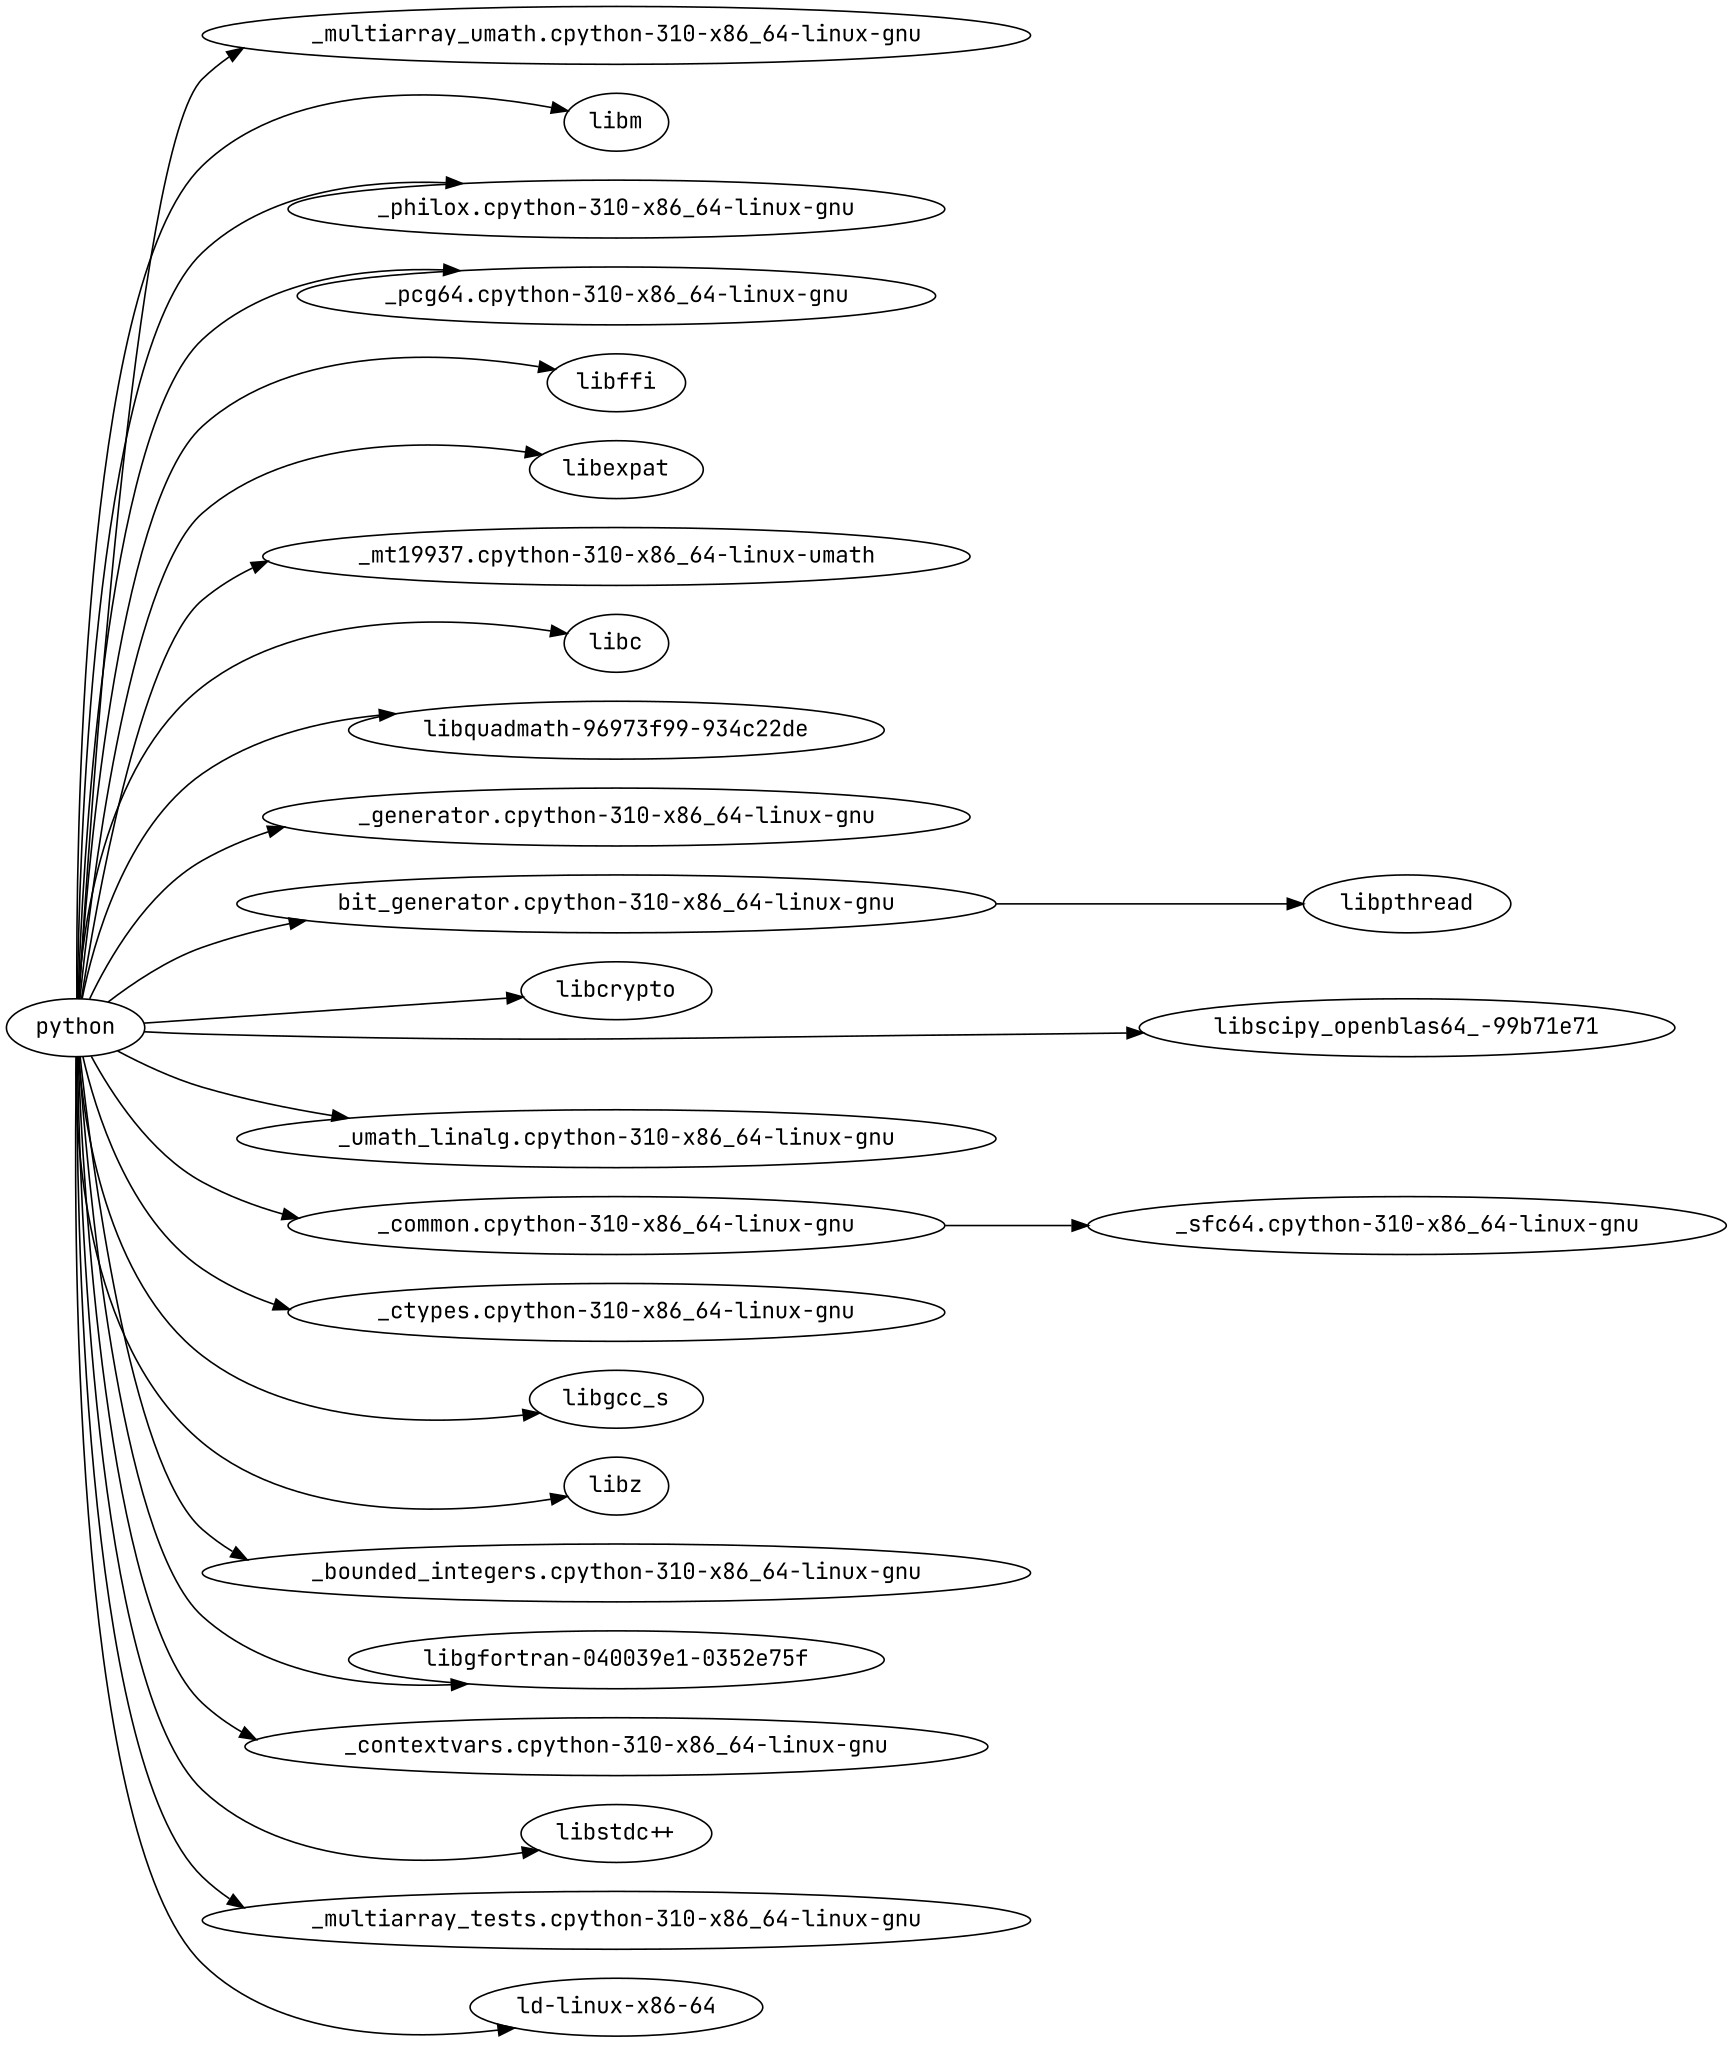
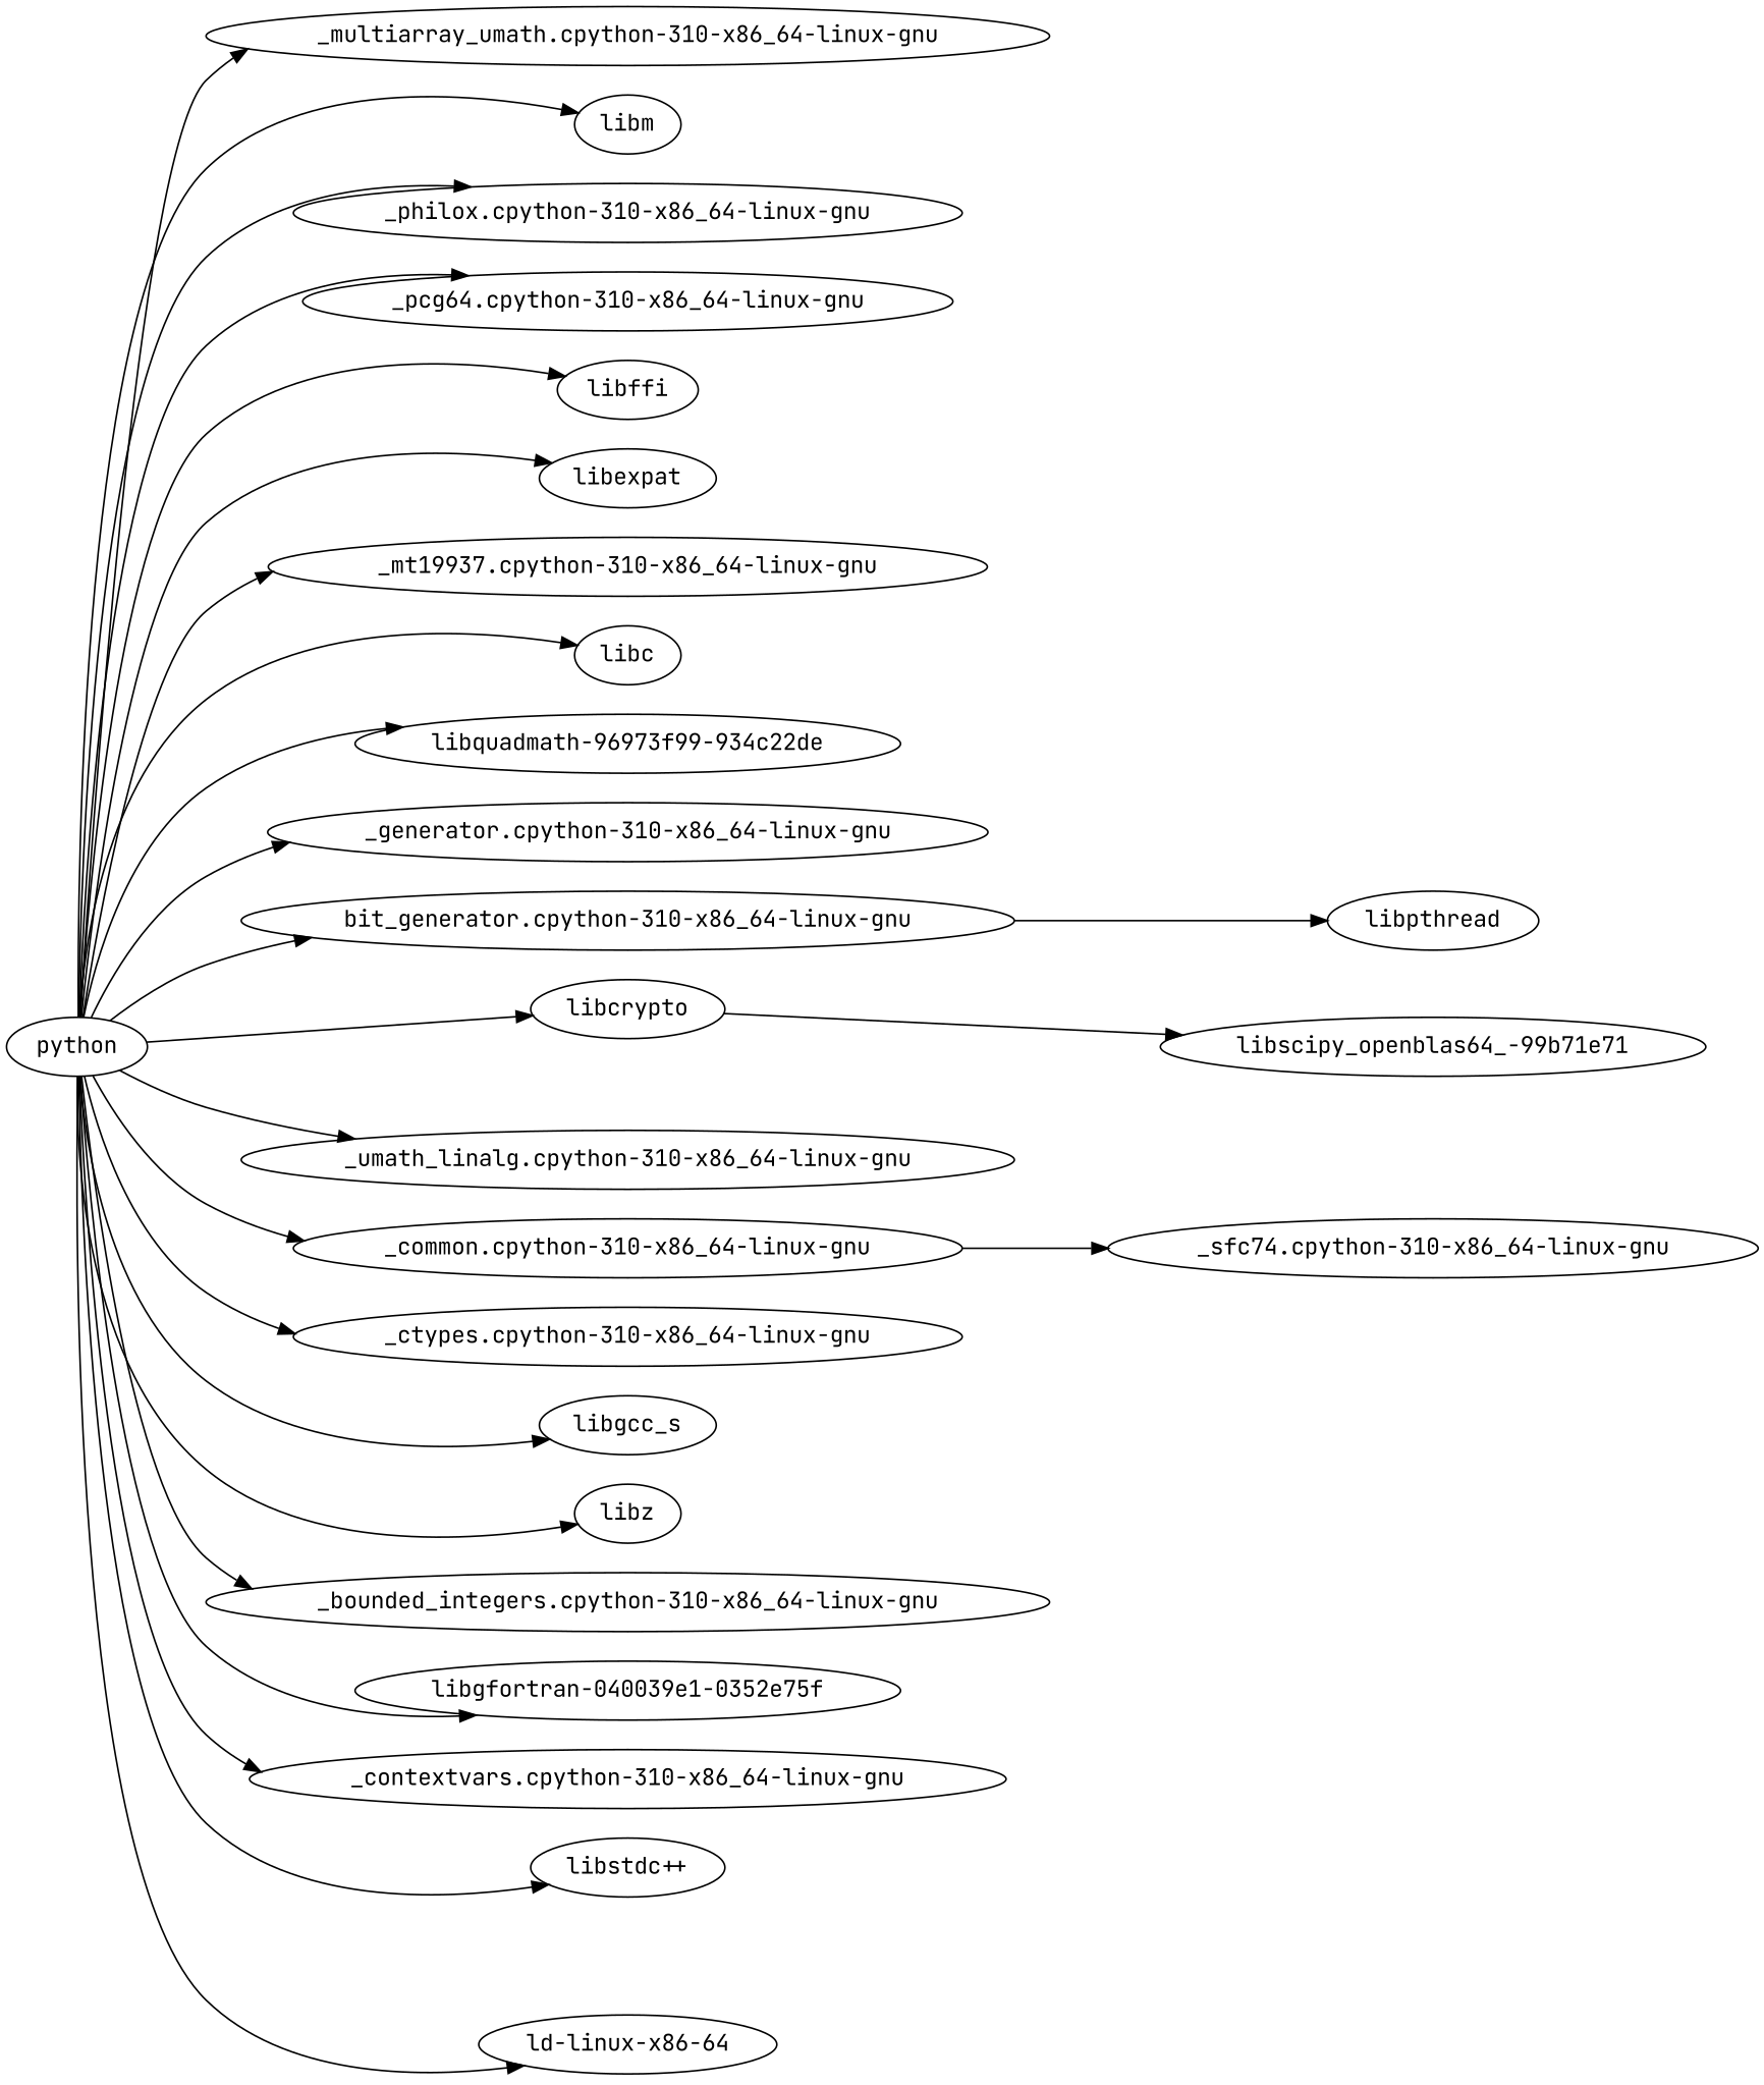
  digraph {
    fontname="JetBrains Mono"
    rankdir=LR
    node [fontname="JetBrains Mono"]
    edge [fontname="JetBrains Mono"]
    python
    "_multiarray_umath.cpython-310-x86_64-linux-gnu"
    libm
    "_philox.cpython-310-x86_64-linux-gnu"
    "_pcg64.cpython-310-x86_64-linux-gnu"
    libffi
    libexpat
-   "_mt19937.cpython-310-x86_64-linux-gnu" [label="_mt19937.cpython-310-x86_64-linux-umath"]
+   "_mt19937.cpython-310-x86_64-linux-gnu"
    libc
    "libquadmath-96973f99-934c22de"
    "_generator.cpython-310-x86_64-linux-gnu"
    libcrypto
    "bit_generator.cpython-310-x86_64-linux-gnu"
    "_common.cpython-310-x86_64-linux-gnu"
    "_umath_linalg.cpython-310-x86_64-linux-gnu"
    "libscipy_openblas64_-99b71e71"
    "_ctypes.cpython-310-x86_64-linux-gnu"
    libgcc_s
    libz
    "_bounded_integers.cpython-310-x86_64-linux-gnu"
    "libgfortran-040039e1-0352e75f"
    "_contextvars.cpython-310-x86_64-linux-gnu"
    "libstdc++"
-   "_multiarray_tests.cpython-310-x86_64-linux-gnu"
    "ld-linux-x86-64"
    libpthread
-   "_sfc64.cpython-310-x86_64-linux-gnu"
+   "_sfc64.cpython-310-x86_64-linux-gnu" [label="_sfc74.cpython-310-x86_64-linux-gnu"]
    python -> "_multiarray_umath.cpython-310-x86_64-linux-gnu"
    python -> libm
    python -> "_philox.cpython-310-x86_64-linux-gnu"
    python -> "_pcg64.cpython-310-x86_64-linux-gnu"
    python -> libffi
    python -> libexpat
    python -> "_mt19937.cpython-310-x86_64-linux-gnu"
    python -> libc
    python -> "libquadmath-96973f99-934c22de"
    python -> "_generator.cpython-310-x86_64-linux-gnu"
    python -> libcrypto
    python -> "bit_generator.cpython-310-x86_64-linux-gnu"
    python -> "_common.cpython-310-x86_64-linux-gnu"
    python -> "_umath_linalg.cpython-310-x86_64-linux-gnu"
-   python -> "libscipy_openblas64_-99b71e71"
+   libcrypto -> "libscipy_openblas64_-99b71e71"
    python -> "_ctypes.cpython-310-x86_64-linux-gnu"
    python -> libgcc_s
    python -> libz
    python -> "_bounded_integers.cpython-310-x86_64-linux-gnu"
    python -> "libgfortran-040039e1-0352e75f"
    python -> "_contextvars.cpython-310-x86_64-linux-gnu"
    python -> "libstdc++"
-   python -> "_multiarray_tests.cpython-310-x86_64-linux-gnu"
    python -> "ld-linux-x86-64"
    "bit_generator.cpython-310-x86_64-linux-gnu" -> libpthread
    "_common.cpython-310-x86_64-linux-gnu" -> "_sfc64.cpython-310-x86_64-linux-gnu"
  }
